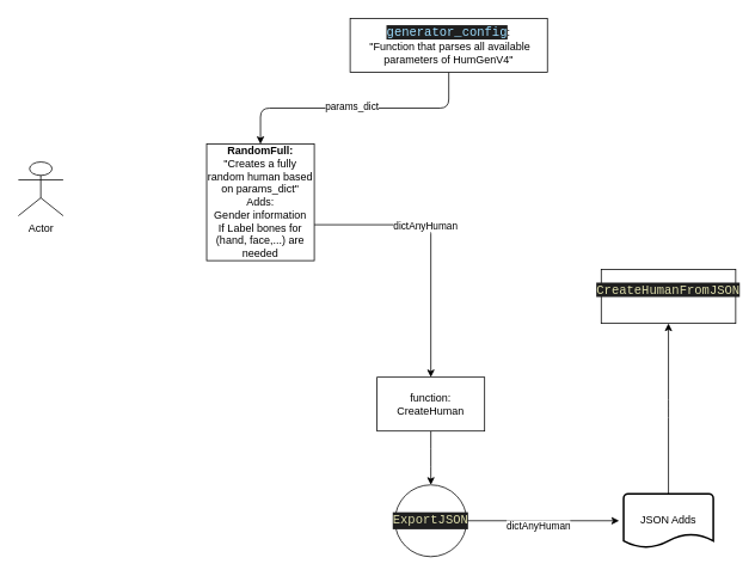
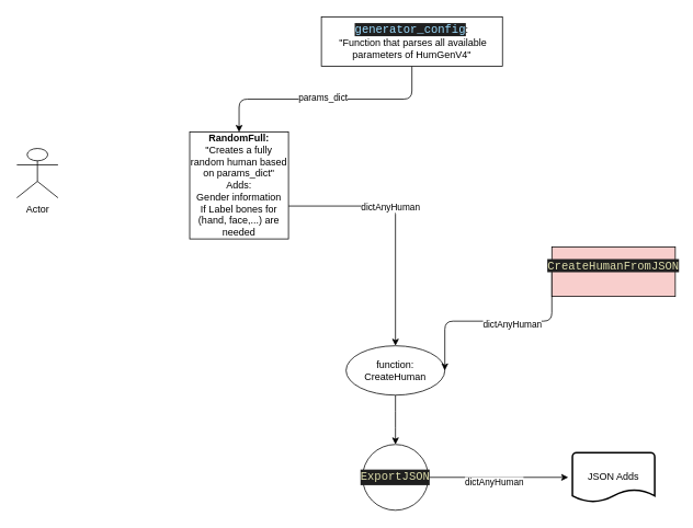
  <mxCell id="0" />
  <mxCell id="1" parent="0" />
  <mxCell id="2" style="edgeStyle=elbowEdgeStyle;elbow=vertical;html=1;" parent="1" source="3" target="19" edge="1"><mxGeometry relative="1" as="geometry" /></mxCell>
- <mxCell id="3" value="function: CreateHuman" style="rounded=0;whiteSpace=wrap;html=1;" parent="1" vertex="1"><mxGeometry x="420" y="420" width="120" height="60" as="geometry" /></mxCell>
+ <mxCell id="3" value="function: CreateHuman" style="ellipse;whiteSpace=wrap;html=1;" parent="1" vertex="1"><mxGeometry x="420" y="420" width="120" height="60" as="geometry" /></mxCell>
  <mxCell id="4" style="edgeStyle=orthogonalEdgeStyle;html=1;entryX=0.5;entryY=0;entryDx=0;entryDy=0;" parent="1" source="6" target="3" edge="1"><mxGeometry relative="1" as="geometry"><Array as="points"><mxPoint x="480" y="250" /></Array></mxGeometry></mxCell>
  <mxCell id="5" value="dictAnyHuman" style="edgeLabel;html=1;align=center;verticalAlign=middle;resizable=0;points=[];" parent="4" vertex="1" connectable="0"><mxGeometry x="-0.181" y="-1" relative="1" as="geometry"><mxPoint as="offset" /></mxGeometry></mxCell>
  <mxCell id="6" value="&lt;b&gt;RandomFull:&lt;/b&gt;&lt;br&gt;&quot;Creates a fully random human based on params_dict&quot;&lt;br&gt;Adds:&lt;br&gt;Gender information&lt;br&gt;If Label bones for (hand, face,...) are needed" style="rounded=0;whiteSpace=wrap;html=1;" parent="1" vertex="1"><mxGeometry x="230" y="160" width="120" height="130" as="geometry" /></mxCell>
  <mxCell id="7" style="edgeStyle=elbowEdgeStyle;html=1;entryX=0.5;entryY=0;entryDx=0;entryDy=0;elbow=vertical;" parent="1" source="9" target="6" edge="1"><mxGeometry relative="1" as="geometry" /></mxCell>
  <mxCell id="8" value="params_dict" style="edgeLabel;html=1;align=center;verticalAlign=middle;resizable=0;points=[];" parent="7" vertex="1" connectable="0"><mxGeometry x="-0.169" y="-2" relative="1" as="geometry"><mxPoint x="-29" as="offset" /></mxGeometry></mxCell>
  <mxCell id="9" value="&lt;span style=&quot;color: rgb(156, 220, 254); background-color: rgb(31, 31, 31); font-family: Consolas, &amp;quot;Courier New&amp;quot;, monospace; font-size: 14px;&quot;&gt;generator_config&lt;/span&gt;:&lt;br&gt;&amp;nbsp;&quot;Function that parses all available parameters of HumGenV4&quot;" style="rounded=0;whiteSpace=wrap;html=1;" parent="1" vertex="1"><mxGeometry x="390" width="220" height="60" as="geometry" y="20" /></mxCell>
  <mxCell id="10" value="Actor" style="shape=umlActor;verticalLabelPosition=bottom;verticalAlign=top;html=1;outlineConnect=0;" parent="1" vertex="1"><mxGeometry x="20" y="180" width="50" height="60" as="geometry" /></mxCell>
- <mxCell id="11" style="edgeStyle=elbowEdgeStyle;elbow=vertical;html=1;entryX=0.5;entryY=1;entryDx=0;entryDy=0;" parent="1" source="12" target="15" edge="1"><mxGeometry relative="1" as="geometry" /></mxCell>
  <mxCell id="12" value="JSON Adds" style="strokeWidth=2;html=1;shape=mxgraph.flowchart.document2;whiteSpace=wrap;size=0.25;" parent="1" vertex="1"><mxGeometry x="695" y="550" width="100" height="60" as="geometry" /></mxCell>
- <mxCell id="15" value="&#10;&lt;span style=&quot;color: rgb(220, 220, 170); font-family: Consolas, &amp;quot;Courier New&amp;quot;, monospace; font-size: 14px; font-style: normal; font-variant-ligatures: normal; font-variant-caps: normal; font-weight: 400; letter-spacing: normal; orphans: 2; text-align: left; text-indent: 0px; text-transform: none; widows: 2; word-spacing: 0px; -webkit-text-stroke-width: 0px; background-color: rgb(31, 31, 31); text-decoration-thickness: initial; text-decoration-style: initial; text-decoration-color: initial; float: none; display: inline !important;&quot;&gt;CreateHumanFromJSON&lt;/span&gt;&#10;&#10;" style="rounded=0;whiteSpace=wrap;html=1;" parent="1" vertex="1"><mxGeometry x="670" y="300" width="150" height="60" as="geometry" /></mxCell>
+ <mxCell id="13" style="edgeStyle=elbowEdgeStyle;elbow=vertical;html=1;entryX=1;entryY=0.5;entryDx=0;entryDy=0;exitX=0;exitY=0.5;exitDx=0;exitDy=0;" parent="1" source="15" target="3" edge="1"><mxGeometry relative="1" as="geometry" /></mxCell>
+ <mxCell id="14" value="dictAnyHuman" style="edgeLabel;html=1;align=center;verticalAlign=middle;resizable=0;points=[];" parent="13" vertex="1" connectable="0"><mxGeometry x="-0.126" y="3" relative="1" as="geometry"><mxPoint as="offset" /></mxGeometry></mxCell>
+ <mxCell id="15" value="&#10;&lt;span style=&quot;color: rgb(220, 220, 170); font-family: Consolas, &amp;quot;Courier New&amp;quot;, monospace; font-size: 14px; font-style: normal; font-variant-ligatures: normal; font-variant-caps: normal; font-weight: 400; letter-spacing: normal; orphans: 2; text-align: left; text-indent: 0px; text-transform: none; widows: 2; word-spacing: 0px; -webkit-text-stroke-width: 0px; background-color: rgb(31, 31, 31); text-decoration-thickness: initial; text-decoration-style: initial; text-decoration-color: initial; float: none; display: inline !important;&quot;&gt;CreateHumanFromJSON&lt;/span&gt;&#10;&#10;" style="rounded=0;whiteSpace=wrap;html=1;fillColor=#f8cecc;" parent="1" vertex="1"><mxGeometry x="670" y="300" width="150" height="60" as="geometry" /></mxCell>
  <mxCell id="16" style="edgeStyle=elbowEdgeStyle;elbow=vertical;html=1;" parent="1" source="19" edge="1"><mxGeometry relative="1" as="geometry"><mxPoint x="690" y="580" as="targetPoint" /></mxGeometry></mxCell>
  <mxCell id="17" value="&lt;span style=&quot;color: rgba(0, 0, 0, 0); font-family: monospace; font-size: 0px; text-align: start; background-color: rgb(42, 37, 47);&quot;&gt;%3CmxGraphModel%3E%3Croot%3E%3CmxCell%20id%3D%220%22%2F%3E%3CmxCell%20id%3D%221%22%20parent%3D%220%22%2F%3E%3CmxCell%20id%3D%222%22%20value%3D%22dictAnyHuman%22%20style%3D%22edgeLabel%3Bhtml%3D1%3Balign%3Dcenter%3BverticalAlign%3Dmiddle%3Bresizable%3D0%3Bpoints%3D%5B%5D%3B%22%20vertex%3D%221%22%20connectable%3D%220%22%20parent%3D%221%22%3E%3CmxGeometry%20x%3D%22641.857%22%20y%3D%22373.429%22%20as%3D%22geometry%22%2F%3E%3C%2FmxCell%3E%3C%2Froot%3E%3C%2FmxGraphModel%3Ed&lt;/span&gt;" style="edgeLabel;html=1;align=center;verticalAlign=middle;resizable=0;points=[];" vertex="1" connectable="0" parent="16"><mxGeometry x="-0.074" y="-1" relative="1" as="geometry"><mxPoint as="offset" /></mxGeometry></mxCell>
  <mxCell id="18" value="dictAnyHuman" style="edgeLabel;html=1;align=center;verticalAlign=middle;resizable=0;points=[];" vertex="1" connectable="0" parent="16"><mxGeometry x="-0.074" y="-5" relative="1" as="geometry"><mxPoint as="offset" /></mxGeometry></mxCell>
  <mxCell id="19" value="&lt;div style=&quot;color: rgb(204, 204, 204); background-color: rgb(31, 31, 31); font-family: Consolas, &amp;quot;Courier New&amp;quot;, monospace; font-size: 14px; line-height: 19px;&quot;&gt;&lt;span style=&quot;color: #dcdcaa;&quot;&gt;ExportJSON&lt;/span&gt;&lt;/div&gt;" style="ellipse;whiteSpace=wrap;html=1;aspect=fixed;" parent="1" vertex="1"><mxGeometry x="440" y="540" width="80" height="80" as="geometry" /></mxCell>
